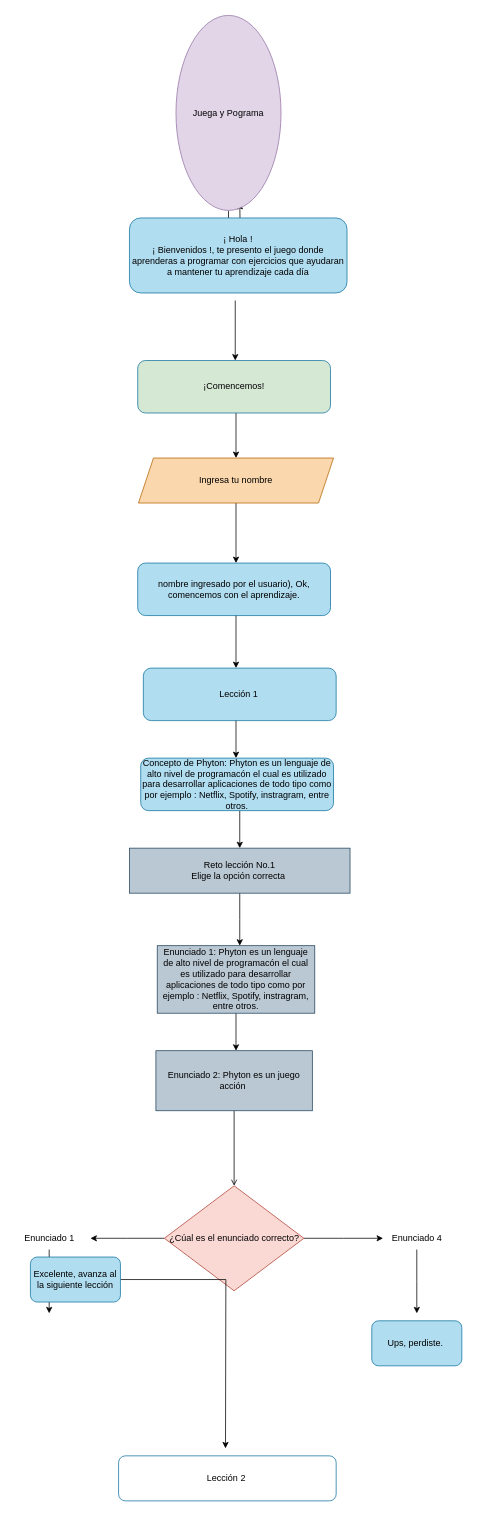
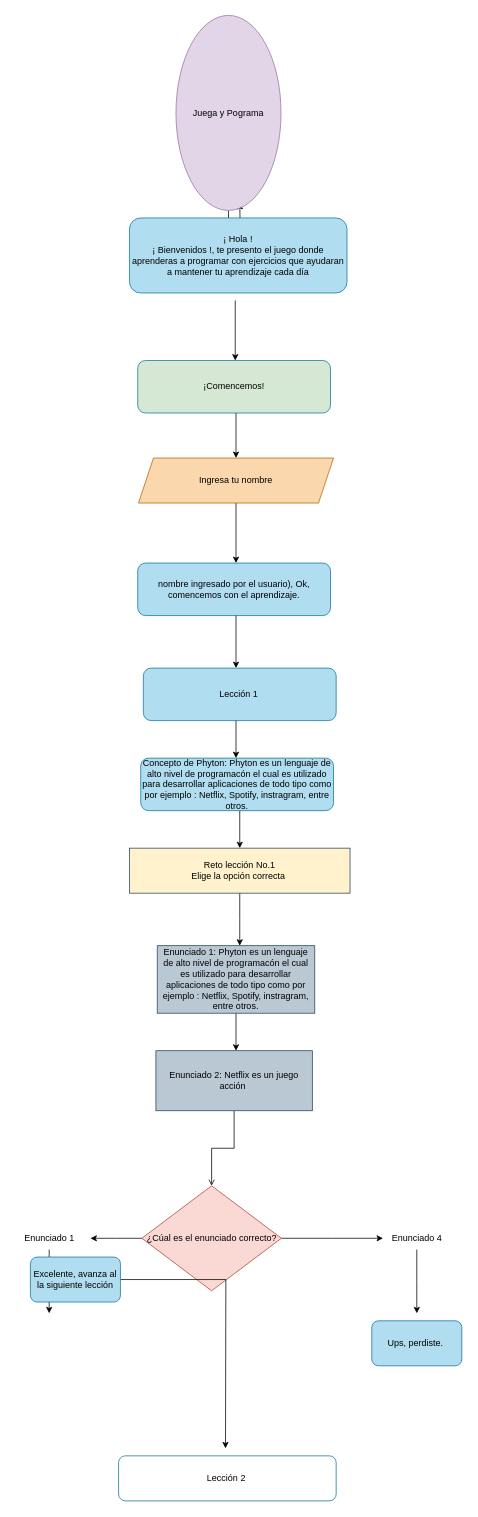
  <mxCell id="0" />
  <mxCell id="1" parent="0" />
  <mxCell id="2" style="edgeStyle=orthogonalEdgeStyle;rounded=0;orthogonalLoop=1;jettySize=auto;html=1;" edge="1" parent="1" source="3"><mxGeometry relative="1" as="geometry"><mxPoint x="319" y="270" as="targetPoint" /></mxGeometry></mxCell>
  <mxCell id="3" value="Juega y Pograma" style="ellipse;whiteSpace=wrap;html=1;aspect=fixed;fillColor=#e1d5e7;strokeColor=#9673a6;" vertex="1" parent="1"><mxGeometry x="234" y="20" width="140" height="260" as="geometry" /></mxCell>
  <mxCell id="4" style="edgeStyle=orthogonalEdgeStyle;rounded=0;orthogonalLoop=1;jettySize=auto;html=1;" edge="1" parent="1"><mxGeometry relative="1" as="geometry"><mxPoint x="313" y="480" as="targetPoint" /><mxPoint x="313" y="400" as="sourcePoint" /></mxGeometry></mxCell>
  <mxCell id="5" style="edgeStyle=orthogonalEdgeStyle;rounded=0;orthogonalLoop=1;jettySize=auto;html=1;" edge="1" parent="1"><mxGeometry relative="1" as="geometry"><mxPoint x="314" y="610" as="targetPoint" /><mxPoint x="314" y="550" as="sourcePoint" /></mxGeometry></mxCell>
  <mxCell id="6" style="edgeStyle=orthogonalEdgeStyle;rounded=0;orthogonalLoop=1;jettySize=auto;html=1;exitX=0.5;exitY=1;exitDx=0;exitDy=0;entryX=0.5;entryY=0;entryDx=0;entryDy=0;" edge="1" parent="1" source="7"><mxGeometry relative="1" as="geometry"><mxPoint x="314" y="750" as="targetPoint" /></mxGeometry></mxCell>
  <mxCell id="7" value="Ingresa tu nombre" style="shape=parallelogram;perimeter=parallelogramPerimeter;whiteSpace=wrap;html=1;fixedSize=1;fillColor=#fad7ac;strokeColor=#b46504;" vertex="1" parent="1"><mxGeometry x="184" y="610" width="260" height="60" as="geometry" /></mxCell>
  <mxCell id="8" value="" style="edgeStyle=orthogonalEdgeStyle;rounded=0;orthogonalLoop=1;jettySize=auto;html=1;" edge="1" parent="1"><mxGeometry relative="1" as="geometry"><mxPoint x="314" y="810" as="sourcePoint" /><mxPoint x="314" y="890" as="targetPoint" /></mxGeometry></mxCell>
  <mxCell id="9" style="edgeStyle=orthogonalEdgeStyle;rounded=0;orthogonalLoop=1;jettySize=auto;html=1;exitX=0.5;exitY=1;exitDx=0;exitDy=0;" edge="1" parent="1"><mxGeometry relative="1" as="geometry"><mxPoint x="314" y="1010" as="targetPoint" /><mxPoint x="314" y="950" as="sourcePoint" /></mxGeometry></mxCell>
  <mxCell id="10" style="edgeStyle=orthogonalEdgeStyle;rounded=0;orthogonalLoop=1;jettySize=auto;html=1;" edge="1" parent="1"><mxGeometry relative="1" as="geometry"><mxPoint x="319" y="1130" as="targetPoint" /><mxPoint x="319" y="1080" as="sourcePoint" /></mxGeometry></mxCell>
  <mxCell id="11" style="edgeStyle=orthogonalEdgeStyle;rounded=0;orthogonalLoop=1;jettySize=auto;html=1;" edge="1" parent="1" source="12"><mxGeometry relative="1" as="geometry"><mxPoint x="319" y="1260" as="targetPoint" /></mxGeometry></mxCell>
- <mxCell id="12" value="Reto lección No.1&lt;br&gt;Elige la opción correcta&amp;nbsp;" style="rounded=0;whiteSpace=wrap;html=1;fillColor=#bac8d3;strokeColor=#23445d;" vertex="1" parent="1"><mxGeometry x="172" y="1130" width="294" height="60" as="geometry" /></mxCell>
+ <mxCell id="12" value="Reto lección No.1&lt;br&gt;Elige la opción correcta&amp;nbsp;" style="rounded=0;whiteSpace=wrap;html=1;fillColor=#fff2cc;strokeColor=#23445d;" vertex="1" parent="1"><mxGeometry x="172" y="1130" width="294" height="60" as="geometry" /></mxCell>
  <mxCell id="13" value="¡ Hola !&lt;br style=&quot;border-color: var(--border-color);&quot;&gt;¡ Bienvenidos !, te presento el juego donde aprenderas a programar con ejercicios que ayudaran a mantener tu aprendizaje cada día" style="rounded=1;whiteSpace=wrap;html=1;fillColor=#b1ddf0;strokeColor=#10739e;" vertex="1" parent="1"><mxGeometry x="172" y="290" width="290" height="100" as="geometry" /></mxCell>
  <mxCell id="14" value="¡Comencemos!" style="rounded=1;whiteSpace=wrap;html=1;fillColor=#d5e8d4;strokeColor=#10739e;" vertex="1" parent="1"><mxGeometry x="183" y="480" width="257" height="70" as="geometry" /></mxCell>
  <mxCell id="15" value="nombre ingresado por el usuario), Ok, comencemos con el aprendizaje." style="rounded=1;whiteSpace=wrap;html=1;fillColor=#b1ddf0;strokeColor=#10739e;" vertex="1" parent="1"><mxGeometry x="183" y="750" width="257" height="70" as="geometry" /></mxCell>
  <mxCell id="16" value="Lección 1&amp;nbsp;" style="rounded=1;whiteSpace=wrap;html=1;fillColor=#b1ddf0;strokeColor=#10739e;" vertex="1" parent="1"><mxGeometry x="190.5" y="890" width="257" height="70" as="geometry" /></mxCell>
  <mxCell id="17" value="Concepto de Phyton: Phyton es un lenguaje de alto nivel de programacón el cual es utilizado para desarrollar aplicaciones de todo tipo como por ejemplo : Netflix, Spotify, instragram, entre otros." style="rounded=1;whiteSpace=wrap;html=1;fillColor=#b1ddf0;strokeColor=#10739e;" vertex="1" parent="1"><mxGeometry x="187" y="1010" width="257" height="70" as="geometry" /></mxCell>
  <mxCell id="18" style="edgeStyle=orthogonalEdgeStyle;rounded=0;orthogonalLoop=1;jettySize=auto;html=1;exitX=0;exitY=0.5;exitDx=0;exitDy=0;" edge="1" parent="1" source="20"><mxGeometry relative="1" as="geometry"><mxPoint x="120" y="1650" as="targetPoint" /></mxGeometry></mxCell>
  <mxCell id="19" style="edgeStyle=orthogonalEdgeStyle;rounded=0;orthogonalLoop=1;jettySize=auto;html=1;exitX=1;exitY=0.5;exitDx=0;exitDy=0;" edge="1" parent="1" source="20"><mxGeometry relative="1" as="geometry"><mxPoint x="510" y="1650" as="targetPoint" /></mxGeometry></mxCell>
- <mxCell id="20" value="¿Cúal es el enunciado correcto?" style="rhombus;whiteSpace=wrap;html=1;fillColor=#fad9d5;strokeColor=#ae4132;" vertex="1" parent="1"><mxGeometry x="218.5" y="1580" width="186" height="140" as="geometry" /></mxCell>
+ <mxCell id="20" value="¿Cúal es el enunciado correcto?" style="rhombus;whiteSpace=wrap;html=1;fillColor=#fad9d5;strokeColor=#ae4132;" vertex="1" parent="1"><mxGeometry x="188.5" y="1580" width="186" height="140" as="geometry" /></mxCell>
  <mxCell id="21" style="edgeStyle=orthogonalEdgeStyle;rounded=0;orthogonalLoop=1;jettySize=auto;html=1;exitX=0.5;exitY=1;exitDx=0;exitDy=0;" edge="1" parent="1" source="22"><mxGeometry relative="1" as="geometry"><mxPoint x="314" y="1400" as="targetPoint" /></mxGeometry></mxCell>
  <mxCell id="22" value="Enunciado 1: Phyton es un lenguaje de alto nivel de programacón el cual es utilizado para desarrollar aplicaciones de todo tipo como por ejemplo : Netflix, Spotify, instragram, entre otros." style="rounded=0;whiteSpace=wrap;html=1;fillColor=#bac8d3;strokeColor=#23445d;" vertex="1" parent="1"><mxGeometry x="209" y="1260" width="210" height="90" as="geometry" /></mxCell>
  <mxCell id="23" style="edgeStyle=orthogonalEdgeStyle;rounded=0;orthogonalLoop=1;jettySize=auto;html=1;exitX=0.5;exitY=1;exitDx=0;exitDy=0;entryX=0.5;entryY=0;entryDx=0;entryDy=0;endArrow=open;" edge="1" parent="1" source="24" target="20"><mxGeometry relative="1" as="geometry" /></mxCell>
- <mxCell id="24" value="Enunciado 2: Phyton es un juego acción&amp;nbsp;" style="rounded=0;whiteSpace=wrap;html=1;fillColor=#bac8d3;strokeColor=#23445d;" vertex="1" parent="1"><mxGeometry x="207.25" y="1400" width="208.5" height="80" as="geometry" /></mxCell>
+ <mxCell id="24" value="Enunciado 2: Netflix es un juego acción&amp;nbsp;" style="rounded=0;whiteSpace=wrap;html=1;fillColor=#bac8d3;strokeColor=#23445d;" vertex="1" parent="1"><mxGeometry x="207.25" y="1400" width="208.5" height="80" as="geometry" /></mxCell>
  <mxCell id="25" style="edgeStyle=orthogonalEdgeStyle;rounded=0;orthogonalLoop=1;jettySize=auto;html=1;" edge="1" parent="1" source="26"><mxGeometry relative="1" as="geometry"><mxPoint x="65" y="1750" as="targetPoint" /></mxGeometry></mxCell>
  <mxCell id="26" value="Enunciado 1" style="text;html=1;align=center;verticalAlign=middle;resizable=0;points=[];autosize=1;strokeColor=none;fillColor=none;" vertex="1" parent="1"><mxGeometry x="20" y="1635" width="90" height="30" as="geometry" /></mxCell>
  <mxCell id="27" style="edgeStyle=orthogonalEdgeStyle;rounded=0;orthogonalLoop=1;jettySize=auto;html=1;" edge="1" parent="1" source="28"><mxGeometry relative="1" as="geometry"><mxPoint x="555" y="1750" as="targetPoint" /></mxGeometry></mxCell>
  <mxCell id="28" value="Enunciado 4" style="text;html=1;align=center;verticalAlign=middle;resizable=0;points=[];autosize=1;strokeColor=none;fillColor=none;" vertex="1" parent="1"><mxGeometry x="510" y="1635" width="90" height="30" as="geometry" /></mxCell>
  <mxCell id="29" style="edgeStyle=orthogonalEdgeStyle;rounded=0;orthogonalLoop=1;jettySize=auto;html=1;" edge="1" parent="1" source="30"><mxGeometry relative="1" as="geometry"><mxPoint x="300" y="1930" as="targetPoint" /></mxGeometry></mxCell>
  <mxCell id="30" value="Excelente, avanza al la siguiente lección" style="rounded=1;whiteSpace=wrap;html=1;fillColor=#b1ddf0;strokeColor=#10739e;" vertex="1" parent="1"><mxGeometry x="40" y="1675" width="120" height="60" as="geometry" /></mxCell>
  <mxCell id="31" value="Ups, perdiste.&amp;nbsp;" style="rounded=1;whiteSpace=wrap;html=1;fillColor=#b1ddf0;strokeColor=#10739e;" vertex="1" parent="1"><mxGeometry x="495" y="1760" width="120" height="60" as="geometry" /></mxCell>
  <mxCell id="32" value="Lección 2&amp;nbsp;" style="rounded=1;whiteSpace=wrap;html=1;fillColor=#ffffff;strokeColor=#10739e;" vertex="1" parent="1"><mxGeometry x="157.5" y="1940" width="290" height="60" as="geometry" /></mxCell>
